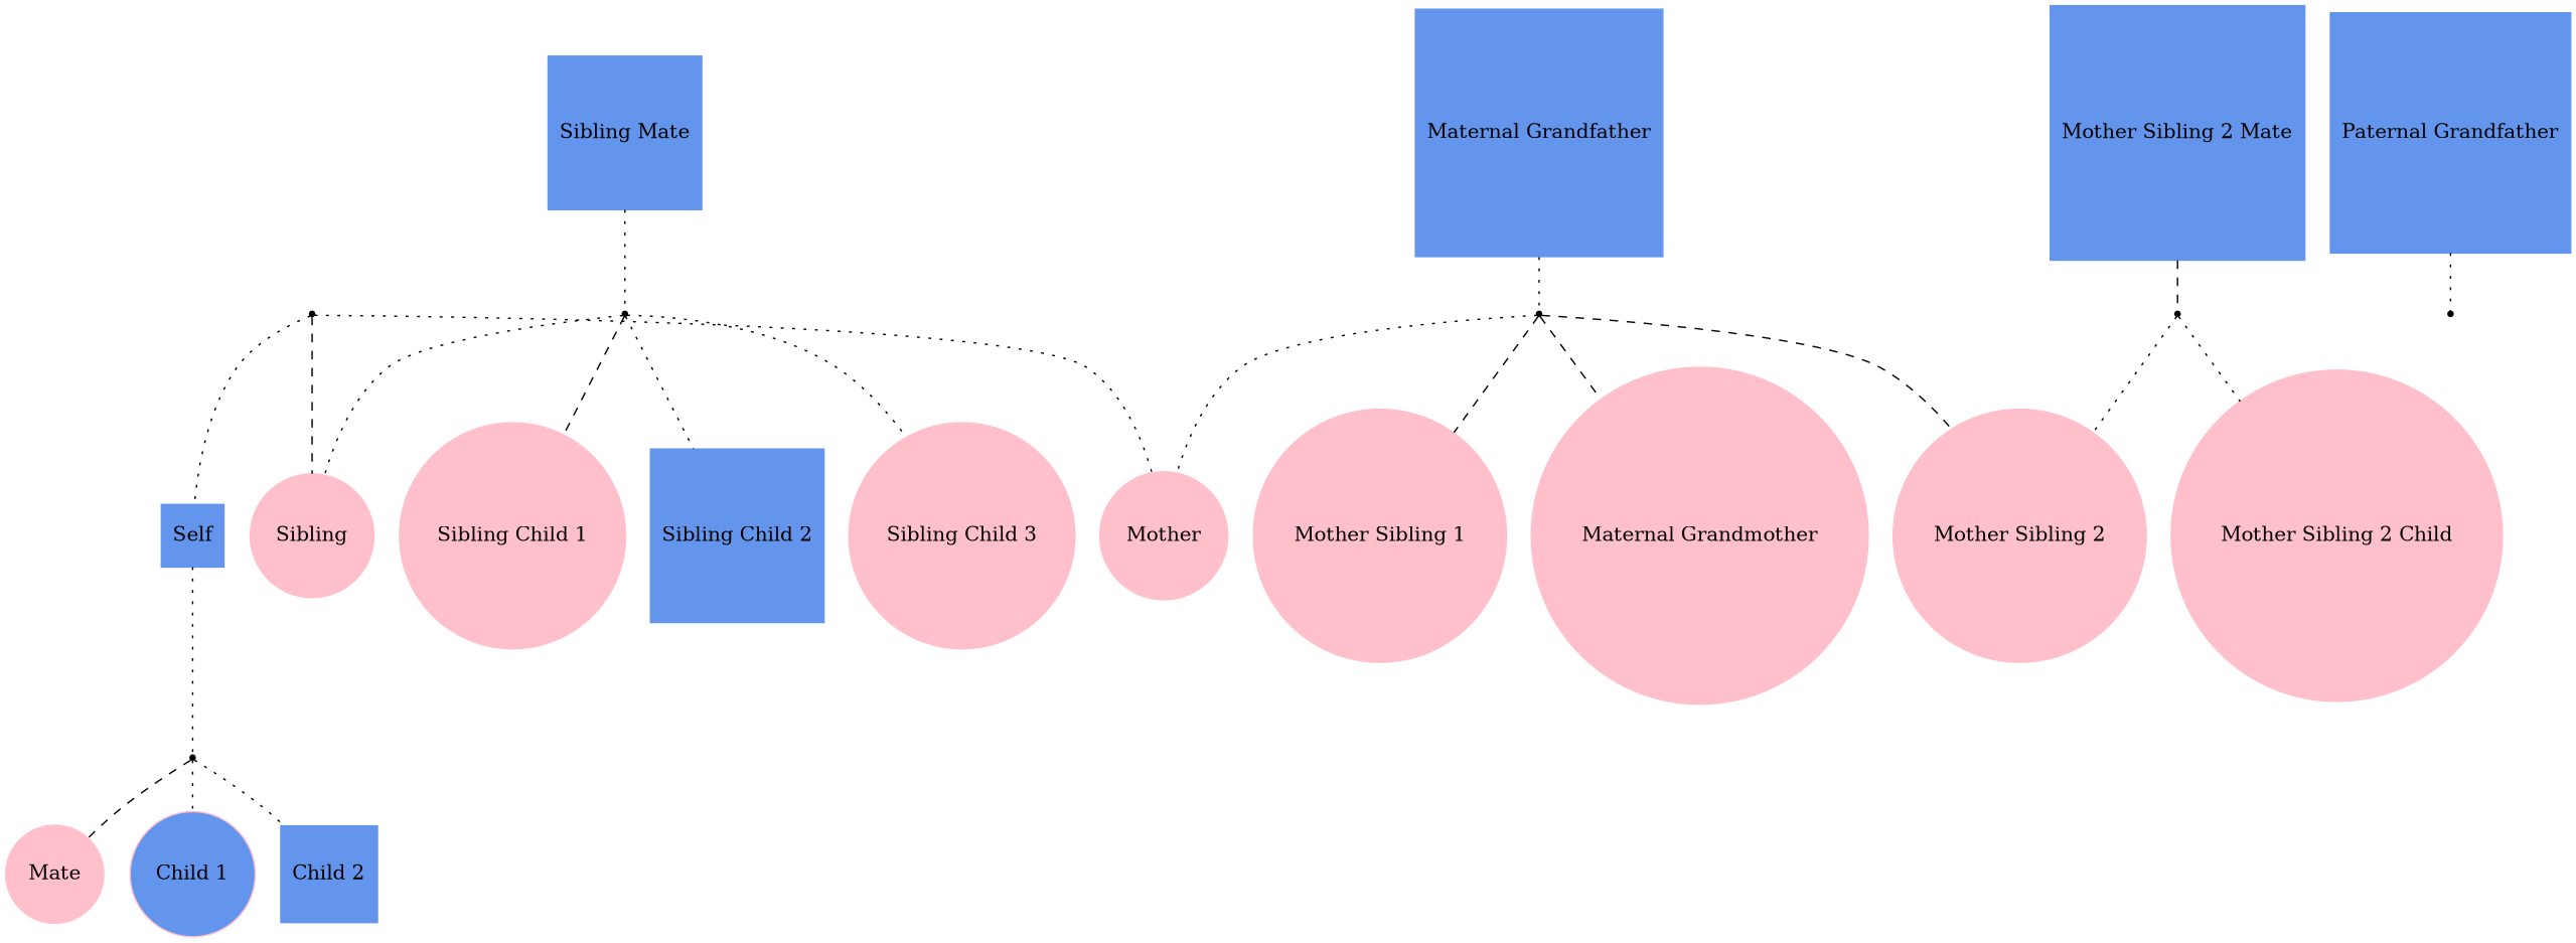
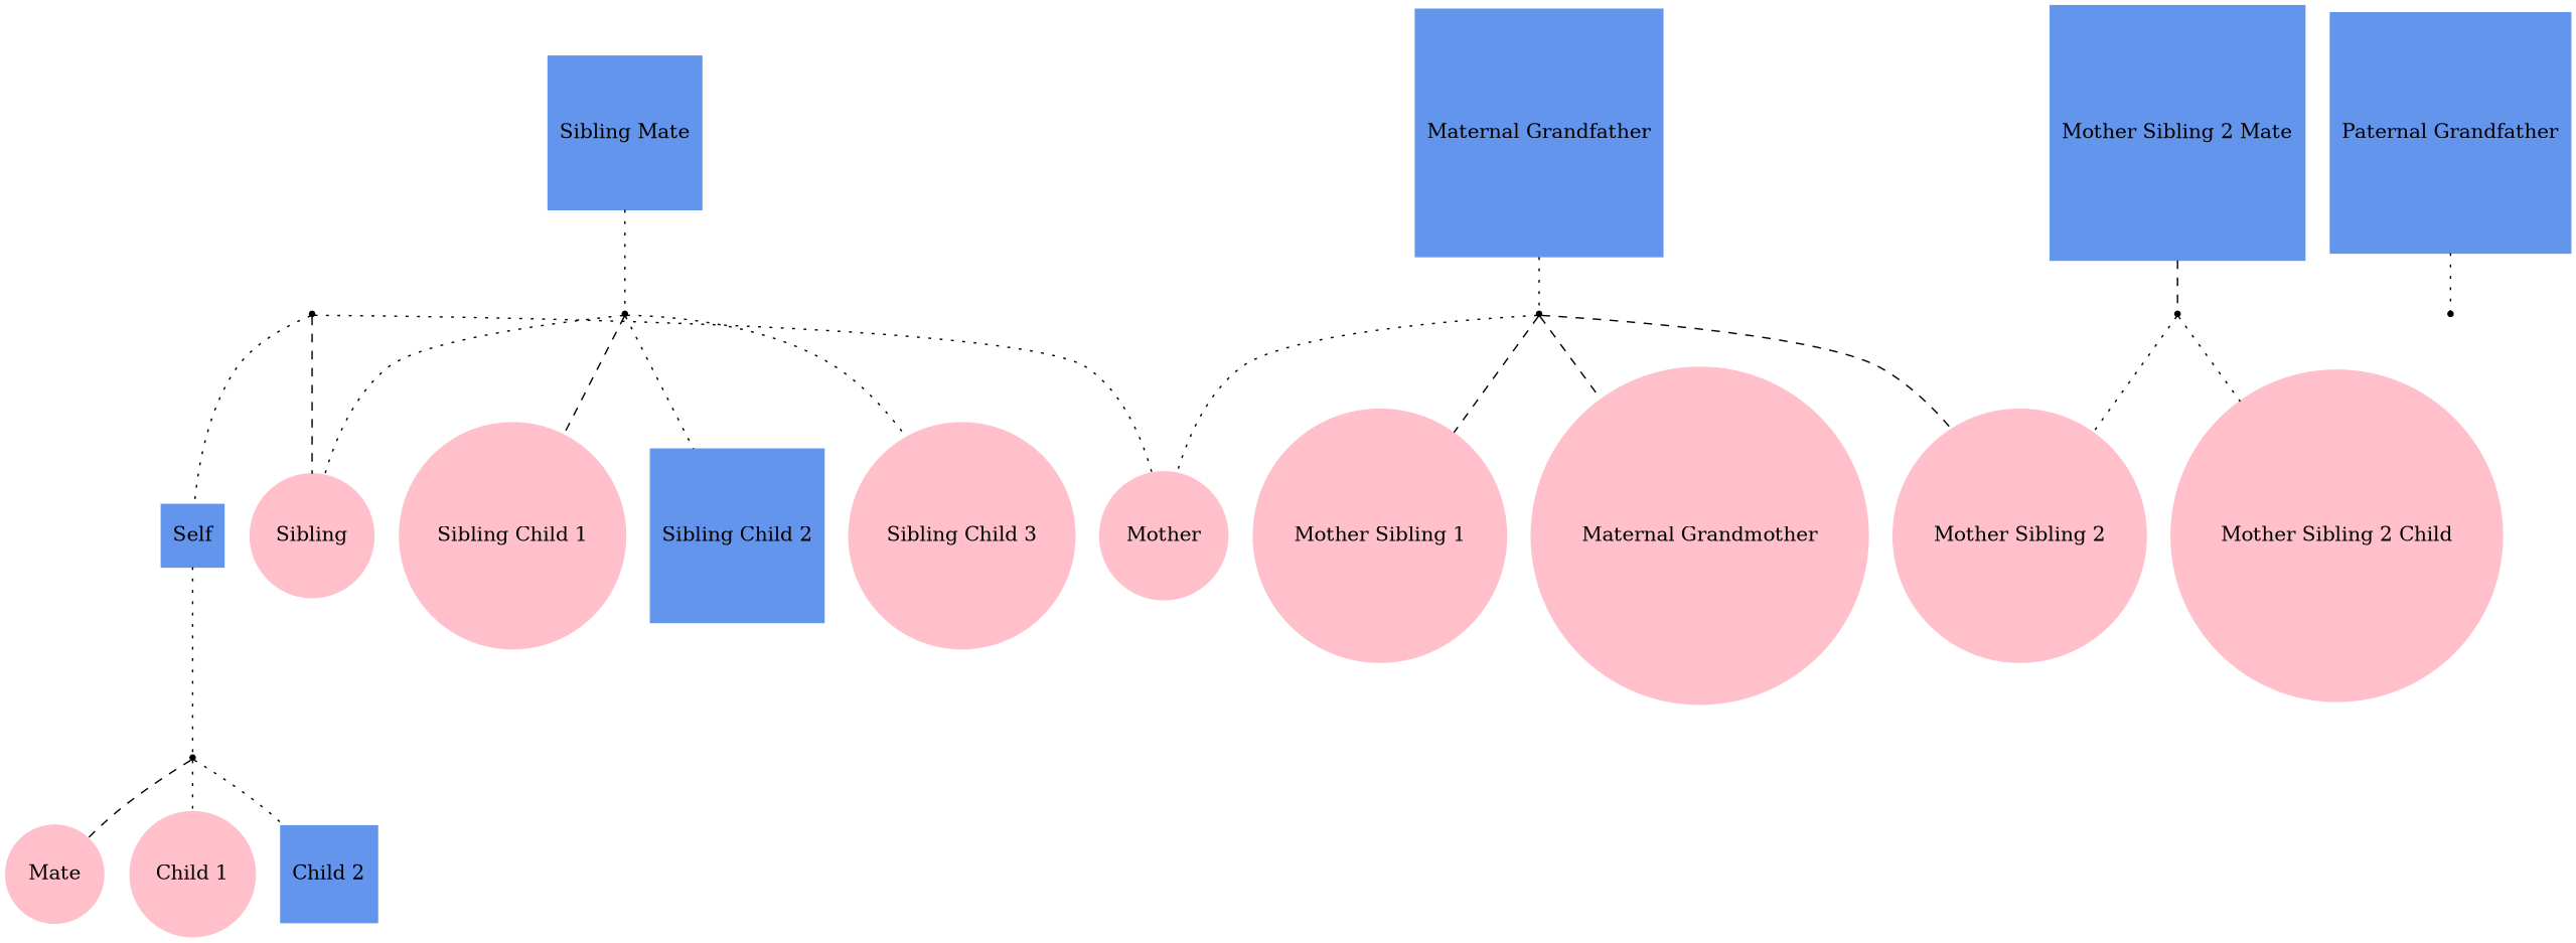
  graph {
    node [color=pink regular=1 shape=oval style=filled]
    edge [style=dotted]
    Self [color=cornflowerblue shape=box]
    "self+mate" [shape=point color="" regular="" style=""]
    Mate
-   "Child 1" [fillcolor=cornflowerblue]
+   "Child 1"
    "Child 2" [color=cornflowerblue shape=box]
    "Sibling Mate" [color=cornflowerblue shape=box]
    "siblingmate+sibling" [shape=point color="" regular="" style=""]
    Sibling
    "Sibling Child 1"
    "Sibling Child 2" [color=cornflowerblue shape=box]
    "Sibling Child 3"
    "father+mother" [shape=point color="" regular="" style=""]
    Mother
    "Paternal Grandfather" [color=cornflowerblue shape=box]
    "paternalgrandfather+paternalgrandmother" [shape=point color="" regular="" style=""]
    "Mother Sibling 2 Mate" [color=cornflowerblue shape=box]
    "mothersibling2mate+mothersibling2" [shape=point color="" regular="" style=""]
    "Mother Sibling 2"
    "Mother Sibling 2 Child"
    "Maternal Grandfather" [color=cornflowerblue shape=box]
    "maternalgrandfather+maternalgrandmother" [shape=point color="" regular="" style=""]
    "Mother Sibling 1"
    "Maternal Grandmother"
    Self -- "self+mate"
    "self+mate" -- Mate [style=dashed]
    "self+mate" -- "Child 1"
    "self+mate" -- "Child 2"
    "Sibling Mate" -- "siblingmate+sibling"
    "siblingmate+sibling" -- Sibling
    "siblingmate+sibling" -- "Sibling Child 1" [style=dashed]
    "siblingmate+sibling" -- "Sibling Child 2"
    "siblingmate+sibling" -- "Sibling Child 3"
    "father+mother" -- Self
    "father+mother" -- Sibling [style=dashed]
    "father+mother" -- Mother
    "Paternal Grandfather" -- "paternalgrandfather+paternalgrandmother"
    "Mother Sibling 2 Mate" -- "mothersibling2mate+mothersibling2" [style=dashed]
    "mothersibling2mate+mothersibling2" -- "Mother Sibling 2"
    "mothersibling2mate+mothersibling2" -- "Mother Sibling 2 Child"
    "Maternal Grandfather" -- "maternalgrandfather+maternalgrandmother"
    "maternalgrandfather+maternalgrandmother" -- Mother
    "maternalgrandfather+maternalgrandmother" -- "Mother Sibling 2" [style=dashed]
    "maternalgrandfather+maternalgrandmother" -- "Mother Sibling 1" [style=dashed]
    "maternalgrandfather+maternalgrandmother" -- "Maternal Grandmother" [style=dashed]
  }
